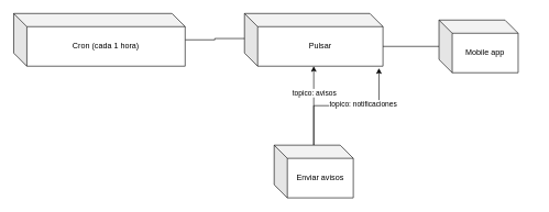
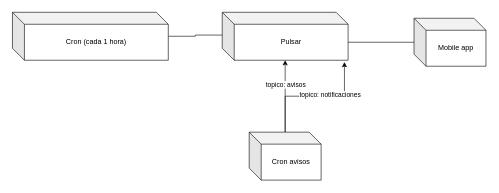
  <mxCell id="0" />
  <mxCell id="1" parent="0" />
  <mxCell id="2" style="edgeStyle=orthogonalEdgeStyle;rounded=0;orthogonalLoop=1;jettySize=auto;html=1;entryX=0.005;entryY=0.475;entryDx=0;entryDy=0;entryPerimeter=0;endArrow=none;" edge="1" parent="1" source="3" target="4"><mxGeometry relative="1" as="geometry" /></mxCell>
  <mxCell id="3" value="Cron (cada 1 hora)" style="shape=cube;whiteSpace=wrap;html=1;boundedLbl=1;backgroundOutline=1;darkOpacity=0.05;darkOpacity2=0.1;" vertex="1" parent="1"><mxGeometry x="20" y="20" width="260" height="80" as="geometry" /></mxCell>
  <mxCell id="4" value="Pulsar" style="shape=cube;whiteSpace=wrap;html=1;boundedLbl=1;backgroundOutline=1;darkOpacity=0.05;darkOpacity2=0.1;" vertex="1" parent="1"><mxGeometry x="370" y="20" width="210" height="80" as="geometry" /></mxCell>
  <mxCell id="5" style="edgeStyle=orthogonalEdgeStyle;rounded=0;orthogonalLoop=1;jettySize=auto;html=1;" edge="1" parent="1" source="9" target="4"><mxGeometry relative="1" as="geometry" /></mxCell>
  <mxCell id="6" value="topico: avisos" style="edgeLabel;html=1;align=center;verticalAlign=middle;resizable=0;points=[];" vertex="1" connectable="0" parent="5"><mxGeometry x="0.333" relative="1" as="geometry"><mxPoint as="offset" /></mxGeometry></mxCell>
  <mxCell id="7" style="edgeStyle=orthogonalEdgeStyle;rounded=0;orthogonalLoop=1;jettySize=auto;html=1;entryX=0.971;entryY=1.038;entryDx=0;entryDy=0;entryPerimeter=0;" edge="1" parent="1" source="9" target="4"><mxGeometry relative="1" as="geometry" /></mxCell>
  <mxCell id="8" value="topico: notificaciones" style="edgeLabel;html=1;align=center;verticalAlign=middle;resizable=0;points=[];" vertex="1" connectable="0" parent="7"><mxGeometry x="0.241" y="3" relative="1" as="geometry"><mxPoint as="offset" /></mxGeometry></mxCell>
- <mxCell id="9" value="Enviar avisos" style="shape=cube;whiteSpace=wrap;html=1;boundedLbl=1;backgroundOutline=1;darkOpacity=0.05;darkOpacity2=0.1;" vertex="1" parent="1"><mxGeometry x="415" y="220" width="120" height="80" as="geometry" /></mxCell>
+ <mxCell id="9" value="Cron avisos" style="shape=cube;whiteSpace=wrap;html=1;boundedLbl=1;backgroundOutline=1;darkOpacity=0.05;darkOpacity2=0.1;" vertex="1" parent="1"><mxGeometry x="415" y="220" width="120" height="80" as="geometry" /></mxCell>
  <mxCell id="10" style="edgeStyle=orthogonalEdgeStyle;rounded=0;orthogonalLoop=1;jettySize=auto;html=1;entryX=0;entryY=0;entryDx=210;entryDy=50;entryPerimeter=0;endArrow=none;" edge="1" parent="1" source="11" target="4"><mxGeometry relative="1" as="geometry" /></mxCell>
- <mxCell id="11" value="Mobile app" style="shape=cube;whiteSpace=wrap;html=1;boundedLbl=1;backgroundOutline=1;darkOpacity=0.05;darkOpacity2=0.1;" vertex="1" parent="1"><mxGeometry x="665" y="30" width="120" height="80" as="geometry" /></mxCell>
+ <mxCell id="11" value="Mobile app" style="shape=cube;whiteSpace=wrap;html=1;boundedLbl=1;backgroundOutline=1;darkOpacity=0.05;darkOpacity2=0.1;" vertex="1" parent="1"><mxGeometry x="690" y="30" width="120" height="80" as="geometry" /></mxCell>
